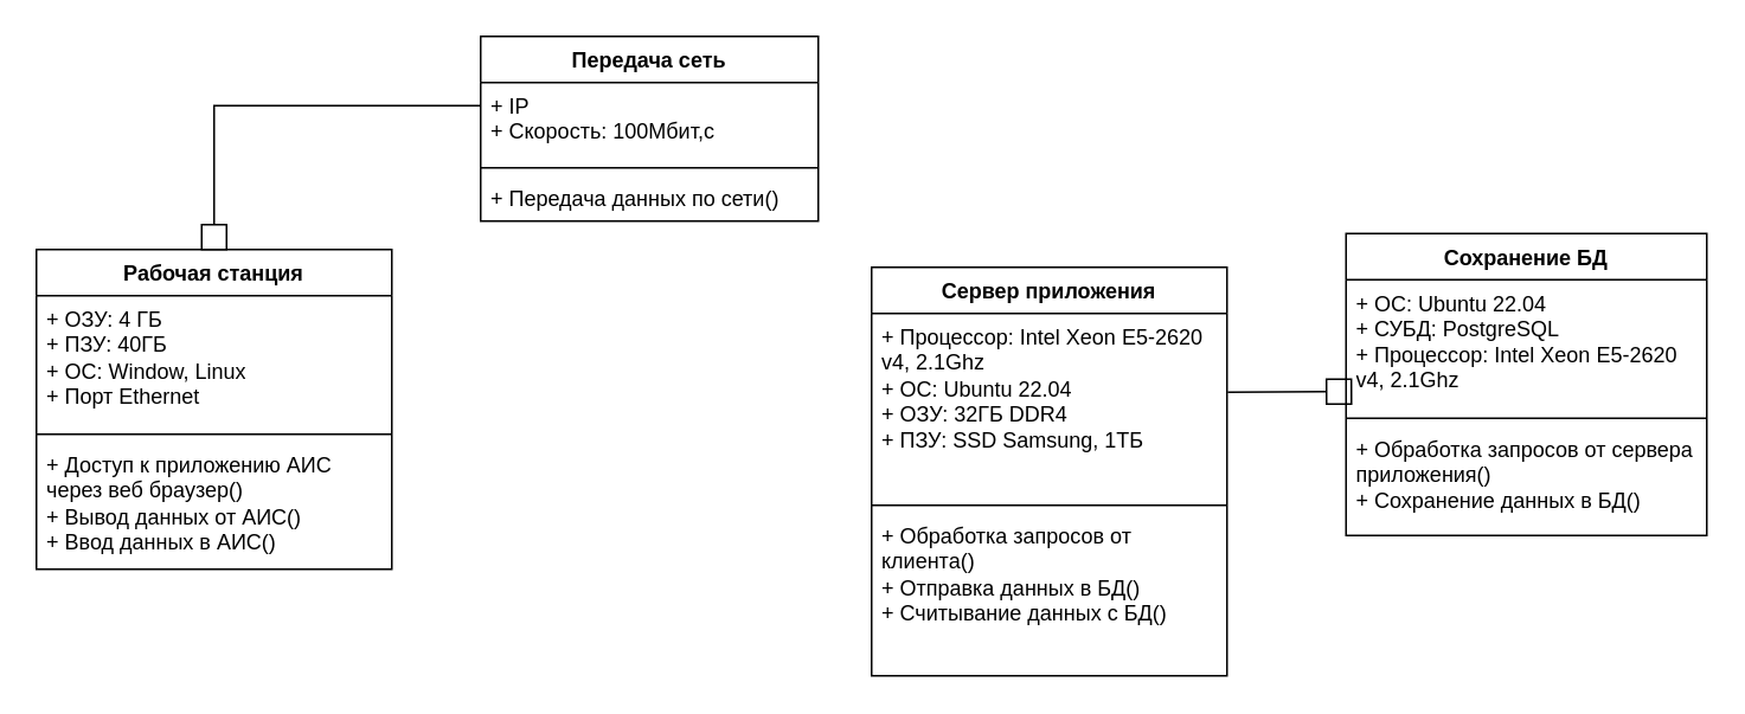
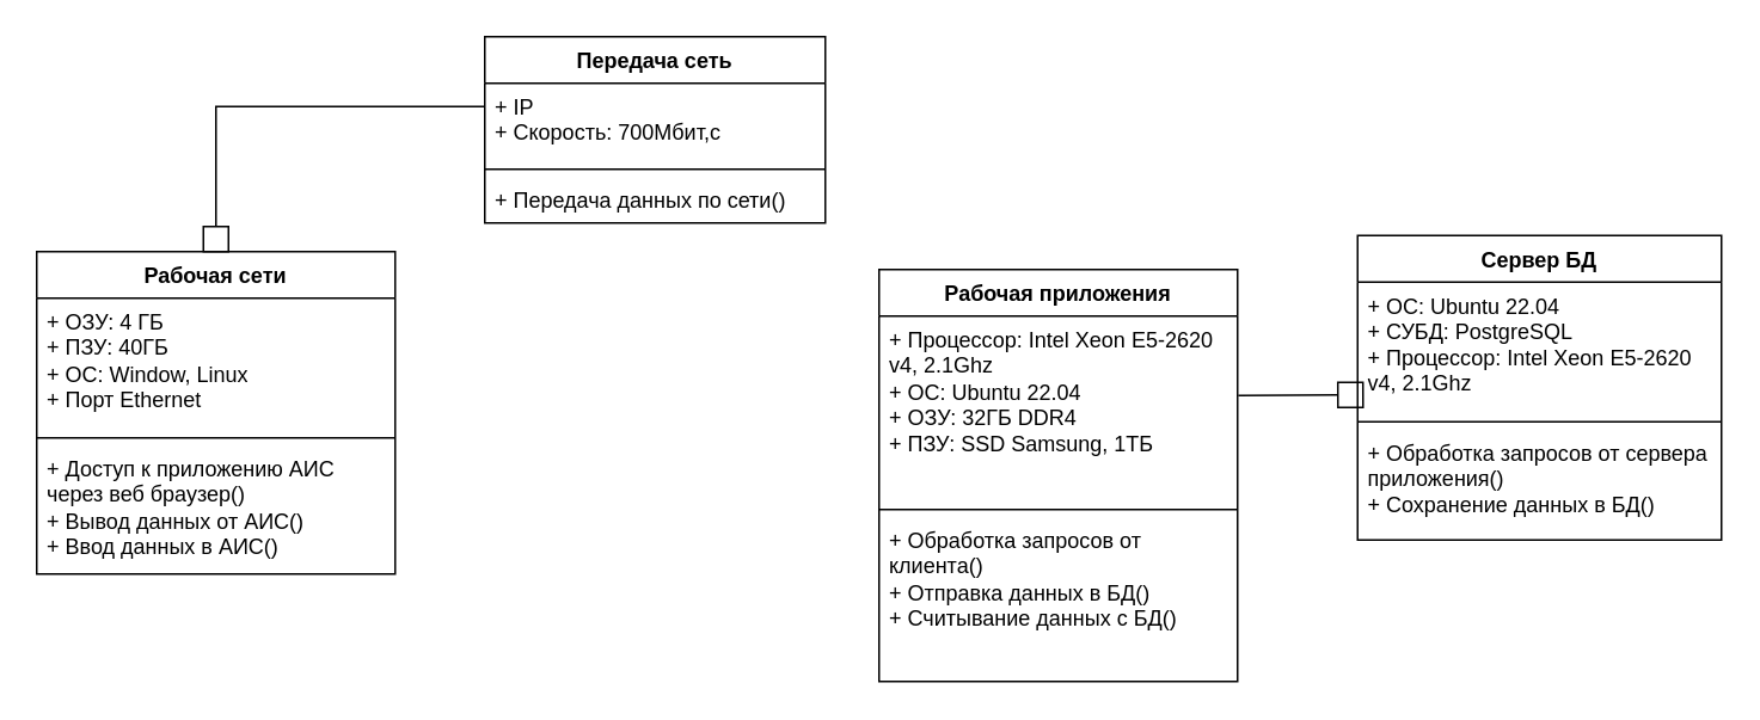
  <mxCell id="0" />
  <mxCell id="1" parent="0" />
  <mxCell id="2" value="Передача сеть" style="swimlane;fontStyle=1;align=center;verticalAlign=top;childLayout=stackLayout;horizontal=1;startSize=26;horizontalStack=0;resizeParent=1;resizeParentMax=0;resizeLast=0;collapsible=1;marginBottom=0;whiteSpace=wrap;html=1;" vertex="1" parent="1"><mxGeometry x="270" y="20" width="190" height="104" as="geometry" /></mxCell>
- <mxCell id="3" value="+ IP&lt;div&gt;+ С&lt;span style=&quot;background-color: initial;&quot;&gt;корость: 100Мбит,с&lt;/span&gt;&lt;/div&gt;" style="text;strokeColor=none;fillColor=none;align=left;verticalAlign=top;spacingLeft=4;spacingRight=4;overflow=hidden;rotatable=0;points=[[0,0.5],[1,0.5]];portConstraint=eastwest;whiteSpace=wrap;html=1;" vertex="1" parent="2"><mxGeometry y="26" width="190" height="44" as="geometry" /></mxCell>
+ <mxCell id="3" value="+ IP&lt;div&gt;+ С&lt;span style=&quot;background-color: initial;&quot;&gt;корость: 700Мбит,с&lt;/span&gt;&lt;/div&gt;" style="text;strokeColor=none;fillColor=none;align=left;verticalAlign=top;spacingLeft=4;spacingRight=4;overflow=hidden;rotatable=0;points=[[0,0.5],[1,0.5]];portConstraint=eastwest;whiteSpace=wrap;html=1;" vertex="1" parent="2"><mxGeometry y="26" width="190" height="44" as="geometry" /></mxCell>
  <mxCell id="4" value="" style="line;strokeWidth=1;fillColor=none;align=left;verticalAlign=middle;spacingTop=-1;spacingLeft=3;spacingRight=3;rotatable=0;labelPosition=right;points=[];portConstraint=eastwest;strokeColor=inherit;" vertex="1" parent="2"><mxGeometry y="70" width="190" height="8" as="geometry" /></mxCell>
  <mxCell id="5" value="+ Передача данных по сети()" style="text;strokeColor=none;fillColor=none;align=left;verticalAlign=top;spacingLeft=4;spacingRight=4;overflow=hidden;rotatable=0;points=[[0,0.5],[1,0.5]];portConstraint=eastwest;whiteSpace=wrap;html=1;" vertex="1" parent="2"><mxGeometry y="78" width="190" height="26" as="geometry" /></mxCell>
- <mxCell id="6" value="Рабочая станция" style="swimlane;fontStyle=1;align=center;verticalAlign=top;childLayout=stackLayout;horizontal=1;startSize=26;horizontalStack=0;resizeParent=1;resizeParentMax=0;resizeLast=0;collapsible=1;marginBottom=0;whiteSpace=wrap;html=1;" vertex="1" parent="1"><mxGeometry x="20" y="140" width="200" height="180" as="geometry" /></mxCell>
+ <mxCell id="6" value="Рабочая сети" style="swimlane;fontStyle=1;align=center;verticalAlign=top;childLayout=stackLayout;horizontal=1;startSize=26;horizontalStack=0;resizeParent=1;resizeParentMax=0;resizeLast=0;collapsible=1;marginBottom=0;whiteSpace=wrap;html=1;" vertex="1" parent="1"><mxGeometry x="20" y="140" width="200" height="180" as="geometry" /></mxCell>
  <mxCell id="7" value="+ ОЗУ: 4 ГБ&lt;div&gt;+ ПЗУ: 40ГБ&lt;/div&gt;&lt;div&gt;+ ОС: Window, Linux&lt;/div&gt;&lt;div&gt;+ Порт Ethernet&lt;/div&gt;" style="text;strokeColor=none;fillColor=none;align=left;verticalAlign=top;spacingLeft=4;spacingRight=4;overflow=hidden;rotatable=0;points=[[0,0.5],[1,0.5]];portConstraint=eastwest;whiteSpace=wrap;html=1;" vertex="1" parent="6"><mxGeometry y="26" width="200" height="74" as="geometry" /></mxCell>
  <mxCell id="8" value="" style="line;strokeWidth=1;fillColor=none;align=left;verticalAlign=middle;spacingTop=-1;spacingLeft=3;spacingRight=3;rotatable=0;labelPosition=right;points=[];portConstraint=eastwest;strokeColor=inherit;" vertex="1" parent="6"><mxGeometry y="100" width="200" height="8" as="geometry" /></mxCell>
  <mxCell id="9" value="+ Доступ к приложению АИС через веб браузер()&lt;div&gt;+ Вывод данных от АИС()&lt;/div&gt;&lt;div&gt;+ Ввод данных в АИС()&lt;/div&gt;" style="text;strokeColor=none;fillColor=none;align=left;verticalAlign=top;spacingLeft=4;spacingRight=4;overflow=hidden;rotatable=0;points=[[0,0.5],[1,0.5]];portConstraint=eastwest;whiteSpace=wrap;html=1;" vertex="1" parent="6"><mxGeometry y="108" width="200" height="72" as="geometry" /></mxCell>
- <mxCell id="10" value="Сервер приложения" style="swimlane;fontStyle=1;align=center;verticalAlign=top;childLayout=stackLayout;horizontal=1;startSize=26;horizontalStack=0;resizeParent=1;resizeParentMax=0;resizeLast=0;collapsible=1;marginBottom=0;whiteSpace=wrap;html=1;" vertex="1" parent="1"><mxGeometry x="490" y="150" width="200" height="230" as="geometry" /></mxCell>
+ <mxCell id="10" value="Рабочая приложения" style="swimlane;fontStyle=1;align=center;verticalAlign=top;childLayout=stackLayout;horizontal=1;startSize=26;horizontalStack=0;resizeParent=1;resizeParentMax=0;resizeLast=0;collapsible=1;marginBottom=0;whiteSpace=wrap;html=1;" vertex="1" parent="1"><mxGeometry x="490" y="150" width="200" height="230" as="geometry" /></mxCell>
  <mxCell id="11" value="+ Процессор: Intel Xeon E5-2620 v4, 2.1Ghz&lt;div&gt;+ ОС: Ubuntu 22.04&lt;/div&gt;&lt;div&gt;+ ОЗУ: 32ГБ DDR4&lt;/div&gt;&lt;div&gt;+ ПЗУ: SSD Samsung, 1ТБ&lt;/div&gt;&lt;div&gt;&lt;br&gt;&lt;/div&gt;" style="text;strokeColor=none;fillColor=none;align=left;verticalAlign=top;spacingLeft=4;spacingRight=4;overflow=hidden;rotatable=0;points=[[0,0.5],[1,0.5]];portConstraint=eastwest;whiteSpace=wrap;html=1;" vertex="1" parent="10"><mxGeometry y="26" width="200" height="104" as="geometry" /></mxCell>
  <mxCell id="12" value="" style="line;strokeWidth=1;fillColor=none;align=left;verticalAlign=middle;spacingTop=-1;spacingLeft=3;spacingRight=3;rotatable=0;labelPosition=right;points=[];portConstraint=eastwest;strokeColor=inherit;" vertex="1" parent="10"><mxGeometry y="130" width="200" height="8" as="geometry" /></mxCell>
  <mxCell id="13" value="+ Обработка запросов от клиента()&lt;div&gt;+ Отправка данных в БД()&lt;/div&gt;&lt;div&gt;+ Считывание данных с БД()&lt;/div&gt;" style="text;strokeColor=none;fillColor=none;align=left;verticalAlign=top;spacingLeft=4;spacingRight=4;overflow=hidden;rotatable=0;points=[[0,0.5],[1,0.5]];portConstraint=eastwest;whiteSpace=wrap;html=1;" vertex="1" parent="10"><mxGeometry y="138" width="200" height="92" as="geometry" /></mxCell>
- <mxCell id="14" value="Сохранение БД" style="swimlane;fontStyle=1;align=center;verticalAlign=top;childLayout=stackLayout;horizontal=1;startSize=26;horizontalStack=0;resizeParent=1;resizeParentMax=0;resizeLast=0;collapsible=1;marginBottom=0;whiteSpace=wrap;html=1;" vertex="1" parent="1"><mxGeometry x="757" y="131" width="203" height="170" as="geometry" /></mxCell>
+ <mxCell id="14" value="Сервер БД" style="swimlane;fontStyle=1;align=center;verticalAlign=top;childLayout=stackLayout;horizontal=1;startSize=26;horizontalStack=0;resizeParent=1;resizeParentMax=0;resizeLast=0;collapsible=1;marginBottom=0;whiteSpace=wrap;html=1;" vertex="1" parent="1"><mxGeometry x="757" y="131" width="203" height="170" as="geometry" /></mxCell>
  <mxCell id="15" value="+ ОС: Ubuntu 22.04&lt;div&gt;+ СУБД: PostgreSQL&lt;/div&gt;&lt;div&gt;+ Процессор: Intel Xeon E5-2620 v4, 2.1Ghz&lt;br&gt;&lt;div&gt;&lt;br&gt;&lt;/div&gt;&lt;/div&gt;" style="text;strokeColor=none;fillColor=none;align=left;verticalAlign=top;spacingLeft=4;spacingRight=4;overflow=hidden;rotatable=0;points=[[0,0.5],[1,0.5]];portConstraint=eastwest;whiteSpace=wrap;html=1;" vertex="1" parent="14"><mxGeometry y="26" width="203" height="74" as="geometry" /></mxCell>
  <mxCell id="16" value="" style="line;strokeWidth=1;fillColor=none;align=left;verticalAlign=middle;spacingTop=-1;spacingLeft=3;spacingRight=3;rotatable=0;labelPosition=right;points=[];portConstraint=eastwest;strokeColor=inherit;" vertex="1" parent="14"><mxGeometry y="100" width="203" height="8" as="geometry" /></mxCell>
  <mxCell id="17" value="+ Обработка запросов от сервера приложения()&lt;div&gt;+ Сохранение данных в БД()&lt;/div&gt;" style="text;strokeColor=none;fillColor=none;align=left;verticalAlign=top;spacingLeft=4;spacingRight=4;overflow=hidden;rotatable=0;points=[[0,0.5],[1,0.5]];portConstraint=eastwest;whiteSpace=wrap;html=1;" vertex="1" parent="14"><mxGeometry y="108" width="203" height="62" as="geometry" /></mxCell>
  <mxCell id="18" value="" style="endArrow=box;endFill=0;endSize=12;html=1;rounded=0;exitX=0;exitY=0.5;exitDx=0;exitDy=0;" edge="1" parent="1"><mxGeometry width="160" relative="1" as="geometry"><mxPoint x="270" y="59" as="sourcePoint" /><mxPoint x="120" y="140" as="targetPoint" /><Array as="points"><mxPoint x="120" y="59" /></Array></mxGeometry></mxCell>
  <mxCell id="19" value="" style="endArrow=box;endFill=0;endSize=12;html=1;rounded=0;exitX=1.002;exitY=0.426;exitDx=0;exitDy=0;exitPerimeter=0;" edge="1" parent="1" source="11"><mxGeometry width="160" relative="1" as="geometry"><mxPoint x="610" y="69" as="sourcePoint" /><mxPoint x="760" y="220" as="targetPoint" /><Array as="points" /></mxGeometry></mxCell>
